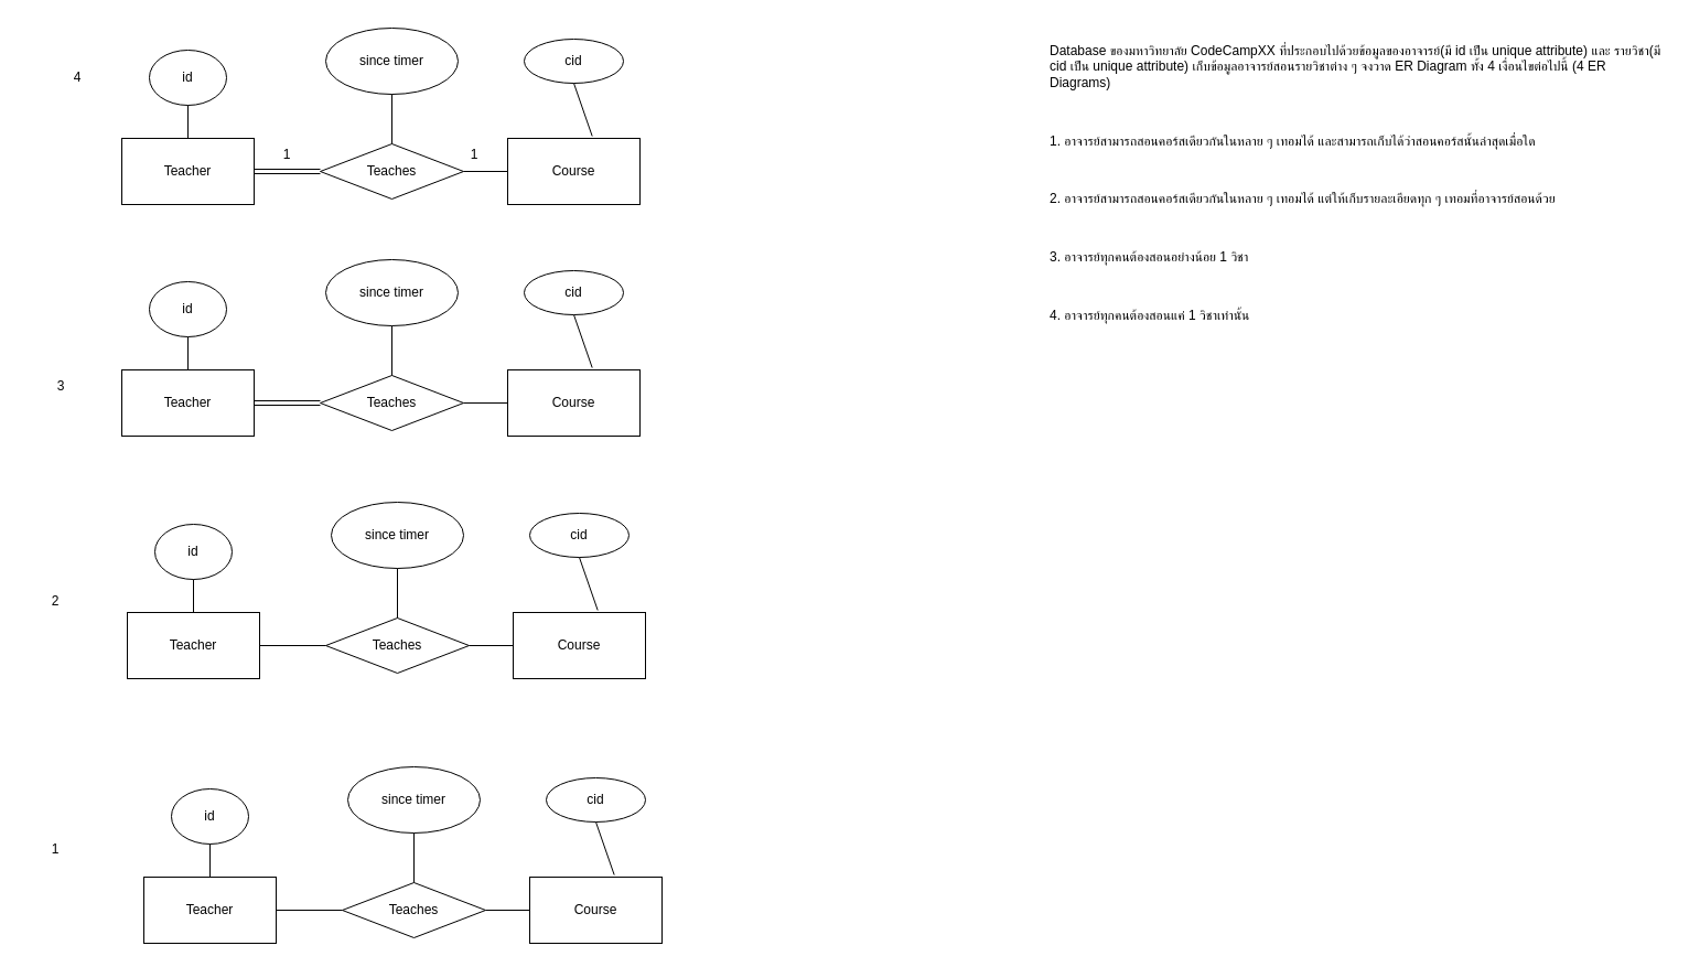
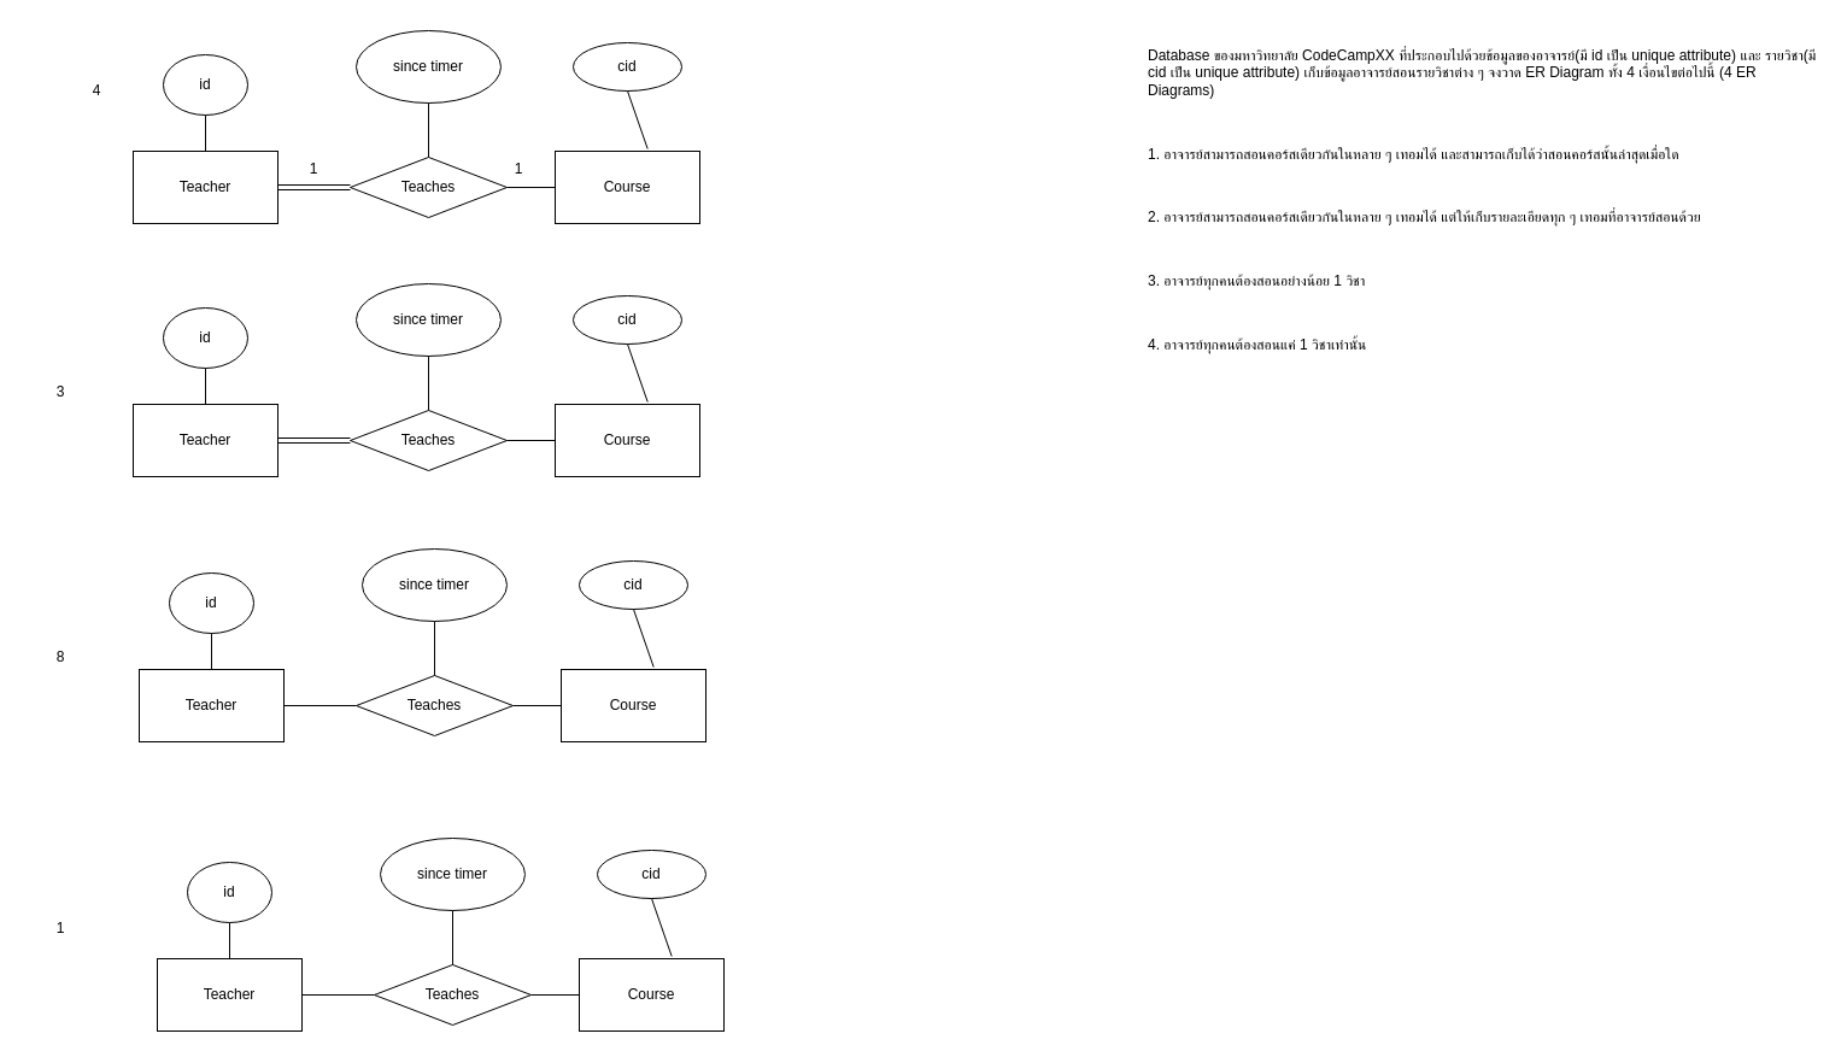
  <mxCell id="0" />
  <mxCell id="1" parent="0" />
  <mxCell id="2" value="Teacher" style="rounded=0;whiteSpace=wrap;html=1;" vertex="1" parent="1"><mxGeometry x="110" y="125" width="120" height="60" as="geometry" /></mxCell>
  <mxCell id="3" value="Course" style="rounded=0;whiteSpace=wrap;html=1;" vertex="1" parent="1"><mxGeometry x="460" y="125" width="120" height="60" as="geometry" /></mxCell>
  <mxCell id="4" value="Teaches" style="rhombus;whiteSpace=wrap;html=1;" vertex="1" parent="1"><mxGeometry x="290" y="130" width="130" height="50" as="geometry" /></mxCell>
  <mxCell id="5" value="" style="endArrow=none;html=1;exitX=1;exitY=0.5;exitDx=0;exitDy=0;entryX=0;entryY=0.5;entryDx=0;entryDy=0;" edge="1" parent="1" source="4" target="3"><mxGeometry width="50" height="50" relative="1" as="geometry"><mxPoint x="390" y="45" as="sourcePoint" /><mxPoint x="440" y="-5" as="targetPoint" /></mxGeometry></mxCell>
  <mxCell id="6" value="cid" style="ellipse;whiteSpace=wrap;html=1;" vertex="1" parent="1"><mxGeometry x="475" y="35" width="90" height="40" as="geometry" /></mxCell>
  <mxCell id="7" value="id" style="ellipse;whiteSpace=wrap;html=1;" vertex="1" parent="1"><mxGeometry x="135" y="45" width="70" height="50" as="geometry" /></mxCell>
  <mxCell id="8" value="since timer" style="ellipse;whiteSpace=wrap;html=1;" vertex="1" parent="1"><mxGeometry x="295" y="25" width="120" height="60" as="geometry" /></mxCell>
  <mxCell id="9" value="" style="shape=link;html=1;exitX=1;exitY=0.5;exitDx=0;exitDy=0;entryX=0;entryY=0.5;entryDx=0;entryDy=0;" edge="1" parent="1" source="2" target="4"><mxGeometry width="100" relative="1" as="geometry"><mxPoint x="330" y="45" as="sourcePoint" /><mxPoint x="430" y="45" as="targetPoint" /></mxGeometry></mxCell>
  <mxCell id="10" value="1" style="text;html=1;strokeColor=none;fillColor=none;align=center;verticalAlign=middle;whiteSpace=wrap;rounded=0;" vertex="1" parent="1"><mxGeometry x="230" y="125" width="60" height="30" as="geometry" /></mxCell>
  <mxCell id="11" value="1" style="text;html=1;strokeColor=none;fillColor=none;align=center;verticalAlign=middle;whiteSpace=wrap;rounded=0;" vertex="1" parent="1"><mxGeometry x="400" y="125" width="60" height="30" as="geometry" /></mxCell>
  <mxCell id="12" value="" style="endArrow=none;html=1;entryX=0.5;entryY=1;entryDx=0;entryDy=0;exitX=0.5;exitY=0;exitDx=0;exitDy=0;" edge="1" parent="1" source="2" target="7"><mxGeometry width="50" height="50" relative="1" as="geometry"><mxPoint x="110" y="125" as="sourcePoint" /><mxPoint x="310" y="25" as="targetPoint" /></mxGeometry></mxCell>
  <mxCell id="13" value="" style="endArrow=none;html=1;entryX=0.5;entryY=0;entryDx=0;entryDy=0;exitX=0.5;exitY=1;exitDx=0;exitDy=0;" edge="1" parent="1" source="8" target="4"><mxGeometry width="50" height="50" relative="1" as="geometry"><mxPoint x="260" y="315" as="sourcePoint" /><mxPoint x="310" y="265" as="targetPoint" /></mxGeometry></mxCell>
  <mxCell id="14" value="" style="endArrow=none;html=1;entryX=0.639;entryY=-0.033;entryDx=0;entryDy=0;exitX=0.5;exitY=1;exitDx=0;exitDy=0;entryPerimeter=0;" edge="1" parent="1" source="6" target="3"><mxGeometry width="50" height="50" relative="1" as="geometry"><mxPoint x="583" y="79" as="sourcePoint" /><mxPoint x="310" y="265" as="targetPoint" /></mxGeometry></mxCell>
  <mxCell id="15" value="Teacher" style="rounded=0;whiteSpace=wrap;html=1;" vertex="1" parent="1"><mxGeometry x="110" y="335" width="120" height="60" as="geometry" /></mxCell>
  <mxCell id="16" value="Course" style="rounded=0;whiteSpace=wrap;html=1;" vertex="1" parent="1"><mxGeometry x="460" y="335" width="120" height="60" as="geometry" /></mxCell>
  <mxCell id="17" value="Teaches" style="rhombus;whiteSpace=wrap;html=1;" vertex="1" parent="1"><mxGeometry x="290" y="340" width="130" height="50" as="geometry" /></mxCell>
  <mxCell id="18" value="" style="endArrow=none;html=1;exitX=1;exitY=0.5;exitDx=0;exitDy=0;entryX=0;entryY=0.5;entryDx=0;entryDy=0;" edge="1" parent="1" source="17" target="16"><mxGeometry width="50" height="50" relative="1" as="geometry"><mxPoint x="390" y="255" as="sourcePoint" /><mxPoint x="440" y="205" as="targetPoint" /></mxGeometry></mxCell>
  <mxCell id="19" value="cid" style="ellipse;whiteSpace=wrap;html=1;" vertex="1" parent="1"><mxGeometry x="475" y="245" width="90" height="40" as="geometry" /></mxCell>
  <mxCell id="20" value="id" style="ellipse;whiteSpace=wrap;html=1;" vertex="1" parent="1"><mxGeometry x="135" y="255" width="70" height="50" as="geometry" /></mxCell>
  <mxCell id="21" value="since timer" style="ellipse;whiteSpace=wrap;html=1;" vertex="1" parent="1"><mxGeometry x="295" y="235" width="120" height="60" as="geometry" /></mxCell>
  <mxCell id="22" value="" style="shape=link;html=1;exitX=1;exitY=0.5;exitDx=0;exitDy=0;entryX=0;entryY=0.5;entryDx=0;entryDy=0;" edge="1" parent="1" source="15" target="17"><mxGeometry width="100" relative="1" as="geometry"><mxPoint x="330" y="255" as="sourcePoint" /><mxPoint x="430" y="255" as="targetPoint" /></mxGeometry></mxCell>
  <mxCell id="23" value="" style="endArrow=none;html=1;entryX=0.5;entryY=1;entryDx=0;entryDy=0;exitX=0.5;exitY=0;exitDx=0;exitDy=0;" edge="1" parent="1" source="15" target="20"><mxGeometry width="50" height="50" relative="1" as="geometry"><mxPoint x="110" y="335" as="sourcePoint" /><mxPoint x="310" y="235" as="targetPoint" /></mxGeometry></mxCell>
  <mxCell id="24" value="" style="endArrow=none;html=1;entryX=0.5;entryY=0;entryDx=0;entryDy=0;exitX=0.5;exitY=1;exitDx=0;exitDy=0;" edge="1" parent="1" source="21" target="17"><mxGeometry width="50" height="50" relative="1" as="geometry"><mxPoint x="260" y="525" as="sourcePoint" /><mxPoint x="310" y="475" as="targetPoint" /></mxGeometry></mxCell>
  <mxCell id="25" value="" style="endArrow=none;html=1;entryX=0.639;entryY=-0.033;entryDx=0;entryDy=0;exitX=0.5;exitY=1;exitDx=0;exitDy=0;entryPerimeter=0;" edge="1" parent="1" source="19" target="16"><mxGeometry width="50" height="50" relative="1" as="geometry"><mxPoint x="583" y="289" as="sourcePoint" /><mxPoint x="310" y="475" as="targetPoint" /></mxGeometry></mxCell>
  <mxCell id="26" value="Teacher" style="rounded=0;whiteSpace=wrap;html=1;" vertex="1" parent="1"><mxGeometry x="115" y="555" width="120" height="60" as="geometry" /></mxCell>
  <mxCell id="27" value="Course" style="rounded=0;whiteSpace=wrap;html=1;" vertex="1" parent="1"><mxGeometry x="465" y="555" width="120" height="60" as="geometry" /></mxCell>
  <mxCell id="28" value="Teaches" style="rhombus;whiteSpace=wrap;html=1;" vertex="1" parent="1"><mxGeometry x="295" y="560" width="130" height="50" as="geometry" /></mxCell>
  <mxCell id="29" value="" style="endArrow=none;html=1;exitX=1;exitY=0.5;exitDx=0;exitDy=0;entryX=0;entryY=0.5;entryDx=0;entryDy=0;" edge="1" parent="1" source="28" target="27"><mxGeometry width="50" height="50" relative="1" as="geometry"><mxPoint x="395" y="475" as="sourcePoint" /><mxPoint x="445" y="425" as="targetPoint" /></mxGeometry></mxCell>
  <mxCell id="30" value="cid" style="ellipse;whiteSpace=wrap;html=1;" vertex="1" parent="1"><mxGeometry x="480" y="465" width="90" height="40" as="geometry" /></mxCell>
  <mxCell id="31" value="id" style="ellipse;whiteSpace=wrap;html=1;" vertex="1" parent="1"><mxGeometry x="140" y="475" width="70" height="50" as="geometry" /></mxCell>
  <mxCell id="32" value="since timer" style="ellipse;whiteSpace=wrap;html=1;" vertex="1" parent="1"><mxGeometry x="300" y="455" width="120" height="60" as="geometry" /></mxCell>
  <mxCell id="33" value="" style="endArrow=none;html=1;entryX=0.5;entryY=1;entryDx=0;entryDy=0;exitX=0.5;exitY=0;exitDx=0;exitDy=0;" edge="1" parent="1" source="26" target="31"><mxGeometry width="50" height="50" relative="1" as="geometry"><mxPoint x="115" y="555" as="sourcePoint" /><mxPoint x="315" y="455" as="targetPoint" /></mxGeometry></mxCell>
  <mxCell id="34" value="" style="endArrow=none;html=1;entryX=0.5;entryY=0;entryDx=0;entryDy=0;exitX=0.5;exitY=1;exitDx=0;exitDy=0;" edge="1" parent="1" source="32" target="28"><mxGeometry width="50" height="50" relative="1" as="geometry"><mxPoint x="265" y="745" as="sourcePoint" /><mxPoint x="315" y="695" as="targetPoint" /></mxGeometry></mxCell>
  <mxCell id="35" value="" style="endArrow=none;html=1;entryX=0.639;entryY=-0.033;entryDx=0;entryDy=0;exitX=0.5;exitY=1;exitDx=0;exitDy=0;entryPerimeter=0;" edge="1" parent="1" source="30" target="27"><mxGeometry width="50" height="50" relative="1" as="geometry"><mxPoint x="588" y="509" as="sourcePoint" /><mxPoint x="315" y="695" as="targetPoint" /></mxGeometry></mxCell>
  <mxCell id="36" value="Teacher" style="rounded=0;whiteSpace=wrap;html=1;" vertex="1" parent="1"><mxGeometry x="130" y="795" width="120" height="60" as="geometry" /></mxCell>
  <mxCell id="37" value="Course" style="rounded=0;whiteSpace=wrap;html=1;" vertex="1" parent="1"><mxGeometry x="480" y="795" width="120" height="60" as="geometry" /></mxCell>
  <mxCell id="38" value="Teaches" style="rhombus;whiteSpace=wrap;html=1;" vertex="1" parent="1"><mxGeometry x="310" y="800" width="130" height="50" as="geometry" /></mxCell>
  <mxCell id="39" value="" style="endArrow=none;html=1;exitX=1;exitY=0.5;exitDx=0;exitDy=0;entryX=0;entryY=0.5;entryDx=0;entryDy=0;" edge="1" parent="1" source="38" target="37"><mxGeometry width="50" height="50" relative="1" as="geometry"><mxPoint x="410" y="715" as="sourcePoint" /><mxPoint x="460" y="665" as="targetPoint" /></mxGeometry></mxCell>
  <mxCell id="40" value="cid" style="ellipse;whiteSpace=wrap;html=1;" vertex="1" parent="1"><mxGeometry x="495" y="705" width="90" height="40" as="geometry" /></mxCell>
  <mxCell id="41" value="id" style="ellipse;whiteSpace=wrap;html=1;" vertex="1" parent="1"><mxGeometry x="155" y="715" width="70" height="50" as="geometry" /></mxCell>
  <mxCell id="42" value="since timer" style="ellipse;whiteSpace=wrap;html=1;" vertex="1" parent="1"><mxGeometry x="315" y="695" width="120" height="60" as="geometry" /></mxCell>
  <mxCell id="43" value="" style="endArrow=none;html=1;entryX=0.5;entryY=1;entryDx=0;entryDy=0;exitX=0.5;exitY=0;exitDx=0;exitDy=0;" edge="1" parent="1" source="36" target="41"><mxGeometry width="50" height="50" relative="1" as="geometry"><mxPoint x="130" y="795" as="sourcePoint" /><mxPoint x="330" y="695" as="targetPoint" /></mxGeometry></mxCell>
  <mxCell id="44" value="" style="endArrow=none;html=1;entryX=0.5;entryY=0;entryDx=0;entryDy=0;exitX=0.5;exitY=1;exitDx=0;exitDy=0;" edge="1" parent="1" source="42" target="38"><mxGeometry width="50" height="50" relative="1" as="geometry"><mxPoint x="280" y="985" as="sourcePoint" /><mxPoint x="330" y="935" as="targetPoint" /></mxGeometry></mxCell>
  <mxCell id="45" value="" style="endArrow=none;html=1;entryX=0.639;entryY=-0.033;entryDx=0;entryDy=0;exitX=0.5;exitY=1;exitDx=0;exitDy=0;entryPerimeter=0;" edge="1" parent="1" source="40" target="37"><mxGeometry width="50" height="50" relative="1" as="geometry"><mxPoint x="603" y="749" as="sourcePoint" /><mxPoint x="330" y="935" as="targetPoint" /></mxGeometry></mxCell>
  <mxCell id="46" value="" style="endArrow=none;html=1;exitX=0;exitY=0.5;exitDx=0;exitDy=0;entryX=1;entryY=0.5;entryDx=0;entryDy=0;" edge="1" parent="1" source="28" target="26"><mxGeometry width="50" height="50" relative="1" as="geometry"><mxPoint x="340" y="475" as="sourcePoint" /><mxPoint x="390" y="425" as="targetPoint" /></mxGeometry></mxCell>
  <mxCell id="47" value="" style="endArrow=none;html=1;exitX=0;exitY=0.5;exitDx=0;exitDy=0;entryX=1;entryY=0.5;entryDx=0;entryDy=0;" edge="1" parent="1" source="38" target="36"><mxGeometry width="50" height="50" relative="1" as="geometry"><mxPoint x="340" y="475" as="sourcePoint" /><mxPoint x="390" y="425" as="targetPoint" /></mxGeometry></mxCell>
  <mxCell id="48" value="&lt;p class=&quot;p1&quot;&gt;&lt;span style=&quot;background-color: initial;&quot; class=&quot;s3&quot;&gt;Database &lt;/span&gt;&lt;span style=&quot;background-color: initial;&quot; class=&quot;s2&quot;&gt;ของมหาวิทยาลัย&lt;/span&gt;&lt;span style=&quot;background-color: initial;&quot; class=&quot;s3&quot;&gt; CodeCampXX &lt;/span&gt;&lt;span style=&quot;background-color: initial;&quot; class=&quot;s2&quot;&gt;ที่ประกอบไปด้วยข้อมูลของอาจารย์&lt;/span&gt;&lt;span style=&quot;background-color: initial;&quot; class=&quot;s3&quot;&gt;(&lt;/span&gt;&lt;span style=&quot;background-color: initial;&quot; class=&quot;s2&quot;&gt;มี&lt;/span&gt;&lt;span style=&quot;background-color: initial;&quot; class=&quot;s3&quot;&gt; id &lt;/span&gt;&lt;span style=&quot;background-color: initial;&quot; class=&quot;s2&quot;&gt;เป็น&lt;/span&gt;&lt;span style=&quot;background-color: initial;&quot; class=&quot;s3&quot;&gt; unique attribute) &lt;/span&gt;&lt;span style=&quot;background-color: initial;&quot; class=&quot;s2&quot;&gt;และ&lt;/span&gt;&lt;span style=&quot;background-color: initial;&quot; class=&quot;s3&quot;&gt; &lt;/span&gt;&lt;span style=&quot;background-color: initial;&quot; class=&quot;s2&quot;&gt;รายวิชา&lt;/span&gt;&lt;span style=&quot;background-color: initial;&quot; class=&quot;s3&quot;&gt;(&lt;/span&gt;&lt;span style=&quot;background-color: initial;&quot; class=&quot;s2&quot;&gt;มี&lt;/span&gt;&lt;span style=&quot;background-color: initial;&quot; class=&quot;s3&quot;&gt; cid &lt;/span&gt;&lt;span style=&quot;background-color: initial;&quot; class=&quot;s2&quot;&gt;เป็น&lt;/span&gt;&lt;span style=&quot;background-color: initial;&quot; class=&quot;s3&quot;&gt; unique attribute) &lt;/span&gt;&lt;span style=&quot;background-color: initial;&quot; class=&quot;s2&quot;&gt;เก็บข้อมูลอาจารย์สอนรายวิชาต่าง&lt;/span&gt;&lt;span style=&quot;background-color: initial;&quot; class=&quot;s3&quot;&gt; &lt;/span&gt;&lt;span style=&quot;background-color: initial;&quot; class=&quot;s2&quot;&gt;ๆ&lt;/span&gt;&lt;span style=&quot;background-color: initial;&quot; class=&quot;s3&quot;&gt; &lt;/span&gt;&lt;span style=&quot;background-color: initial;&quot; class=&quot;s2&quot;&gt;จงวาด&lt;/span&gt;&lt;span style=&quot;background-color: initial;&quot; class=&quot;s3&quot;&gt; ER Diagram &lt;/span&gt;&lt;span style=&quot;background-color: initial;&quot; class=&quot;s2&quot;&gt;ทั้ง&lt;/span&gt;&lt;span style=&quot;background-color: initial;&quot; class=&quot;s3&quot;&gt; 4 &lt;/span&gt;&lt;span style=&quot;background-color: initial;&quot; class=&quot;s2&quot;&gt;เงื่อนไขต่อไปนี้&lt;/span&gt;&lt;span style=&quot;background-color: initial;&quot; class=&quot;s3&quot;&gt; (4 ER Diagrams)&lt;/span&gt;&lt;/p&gt;&lt;br&gt;&lt;p class=&quot;p2&quot;&gt;&lt;span class=&quot;s3&quot;&gt;1. &lt;/span&gt;&lt;span class=&quot;s2&quot;&gt;อาจารย์สามารถสอนคอร์สเดียวกันในหลาย&lt;/span&gt;&lt;span class=&quot;s3&quot;&gt; &lt;/span&gt;&lt;span class=&quot;s2&quot;&gt;ๆ&lt;/span&gt;&lt;span class=&quot;s3&quot;&gt; &lt;/span&gt;&lt;span class=&quot;s2&quot;&gt;เทอมได้&lt;/span&gt;&lt;span class=&quot;s3&quot;&gt; &lt;/span&gt;&lt;span class=&quot;s2&quot;&gt;และสามารถเก็บได้ว่าสอนคอร์สนั้นล่าสุดเมื่อใด&lt;/span&gt;&lt;/p&gt;&lt;br&gt;&lt;p class=&quot;p2&quot;&gt;&lt;span class=&quot;s3&quot;&gt;2. &lt;/span&gt;&lt;span class=&quot;s2&quot;&gt;อาจารย์สามารถสอนคอร์สเดียวกันในหลาย&lt;/span&gt;&lt;span class=&quot;s3&quot;&gt; &lt;/span&gt;&lt;span class=&quot;s2&quot;&gt;ๆ&lt;/span&gt;&lt;span class=&quot;s3&quot;&gt; &lt;/span&gt;&lt;span class=&quot;s2&quot;&gt;เทอมได้&lt;/span&gt;&lt;span class=&quot;s3&quot;&gt; &lt;/span&gt;&lt;span class=&quot;s2&quot;&gt;แต่ให้เก็บรายละเอียดทุก&lt;/span&gt;&lt;span class=&quot;s3&quot;&gt; &lt;/span&gt;&lt;span class=&quot;s2&quot;&gt;ๆ&lt;/span&gt;&lt;span class=&quot;s3&quot;&gt; &lt;/span&gt;&lt;span class=&quot;s2&quot;&gt;เทอมที่อาจารย์สอนด้วย&lt;/span&gt;&lt;/p&gt;&lt;br&gt;&lt;p class=&quot;p2&quot;&gt;&lt;span class=&quot;s3&quot;&gt;3. &lt;/span&gt;&lt;span class=&quot;s2&quot;&gt;อาจารย์ทุกคนต้องสอนอย่างน้อย&lt;/span&gt;&lt;span class=&quot;s3&quot;&gt; 1 &lt;/span&gt;&lt;span class=&quot;s2&quot;&gt;วิชา&lt;/span&gt;&lt;/p&gt;&lt;br&gt;&lt;p class=&quot;p2&quot;&gt;&lt;span class=&quot;s3&quot;&gt;4. &lt;/span&gt;&lt;span class=&quot;s2&quot;&gt;อาจารย์ทุกคนต้องสอนแค่&lt;/span&gt;&lt;span class=&quot;s3&quot;&gt; 1 &lt;/span&gt;&lt;span class=&quot;s2&quot;&gt;วิชาเท่านั้น&lt;/span&gt;&lt;/p&gt;" style="text;whiteSpace=wrap;html=1;" vertex="1" parent="1"><mxGeometry x="950" y="20" width="560" height="370" as="geometry" /></mxCell>
- <mxCell id="49" value="4" style="text;html=1;strokeColor=none;fillColor=none;align=center;verticalAlign=middle;whiteSpace=wrap;rounded=0;" vertex="1" parent="1"><mxGeometry x="40" y="55" width="60" height="30" as="geometry" /></mxCell>
- <mxCell id="50" value="3" style="text;html=1;strokeColor=none;fillColor=none;align=center;verticalAlign=middle;whiteSpace=wrap;rounded=0;" vertex="1" parent="1"><mxGeometry x="25" y="335" width="60" height="30" as="geometry" /></mxCell>
- <mxCell id="51" value="2" style="text;html=1;strokeColor=none;fillColor=none;align=center;verticalAlign=middle;whiteSpace=wrap;rounded=0;" vertex="1" parent="1"><mxGeometry x="20" y="530" width="60" height="30" as="geometry" /></mxCell>
+ <mxCell id="49" value="4" style="text;html=1;strokeColor=none;fillColor=none;align=center;verticalAlign=middle;whiteSpace=wrap;rounded=0;" vertex="1" parent="1"><mxGeometry x="50" y="60" width="60" height="30" as="geometry" /></mxCell>
+ <mxCell id="50" value="3" style="text;html=1;strokeColor=none;fillColor=none;align=center;verticalAlign=middle;whiteSpace=wrap;rounded=0;" vertex="1" parent="1"><mxGeometry x="20" y="310" width="60" height="30" as="geometry" /></mxCell>
+ <mxCell id="51" value="8" style="text;html=1;strokeColor=none;fillColor=none;align=center;verticalAlign=middle;whiteSpace=wrap;rounded=0;" vertex="1" parent="1"><mxGeometry x="20" y="530" width="60" height="30" as="geometry" /></mxCell>
  <mxCell id="52" value="1" style="text;html=1;strokeColor=none;fillColor=none;align=center;verticalAlign=middle;whiteSpace=wrap;rounded=0;" vertex="1" parent="1"><mxGeometry x="20" y="755" width="60" height="30" as="geometry" /></mxCell>
